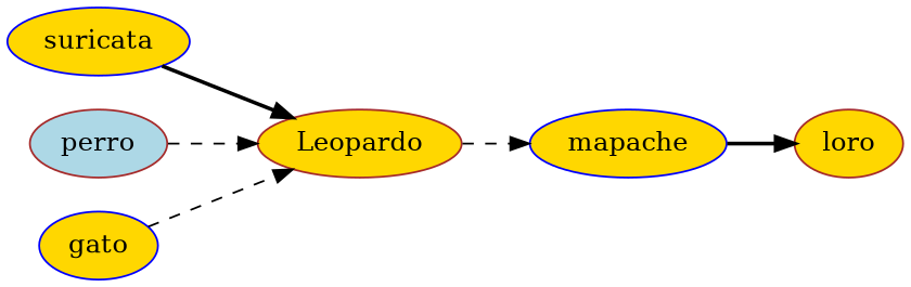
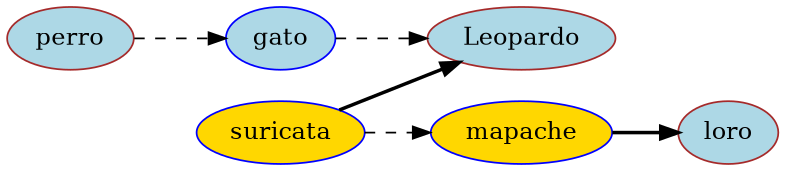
  digraph {
    rankdir=LR
    node [color=brown fillcolor=lightblue style=filled]
    edge [style=dashed]
-   n1 [fillcolor=gold label=Leopardo]
+   n1 [label=Leopardo]
    n2 [color=blue fillcolor=gold label=suricata]
    n3 [color=blue fillcolor=gold label=mapache]
-   n4 [fillcolor=gold label=loro]
+   n4 [label=loro]
    n5 [label=perro]
-   n6 [color=blue fillcolor=gold label=gato]
+   n6 [color=blue label=gato]
    n2 -> n1 [style=bold]
-   n1 -> n3
+   n2 -> n3
    n3 -> n4 [style=bold]
-   n5 -> n1
+   n5 -> n6
    n6 -> n1
  }
